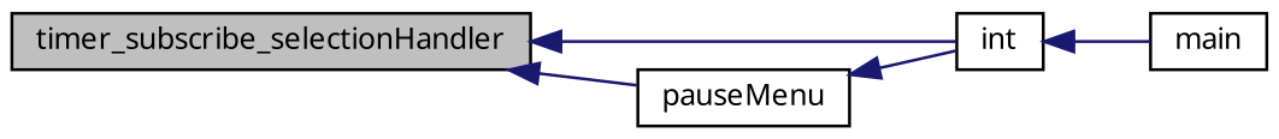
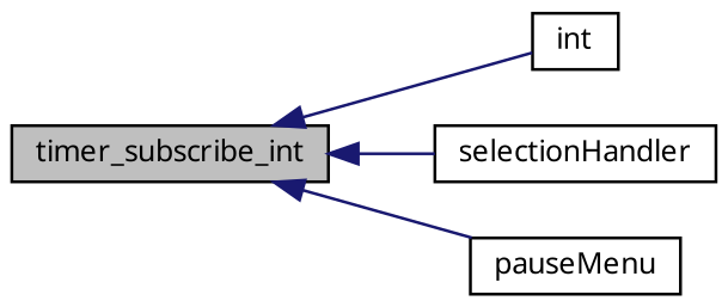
  digraph {
    fontname="Noto Sans"
    rankdir=LR
    node [color=black fillcolor=white fontname="Noto Sans" fontsize=10 shape=record style=filled]
    edge [color=midnightblue dir=back fontname="Noto Sans" fontsize=10 labelfontname=Helvetica labelfontsize=10 style=solid]
-   n1 [fillcolor=grey75 fontcolor=black height=0.2 label=timer_subscribe_selectionHandler width=0.4]
+   n1 [fillcolor=grey75 fontcolor=black height=0.2 label=timer_subscribe_int width=0.4]
    n2 [height=0.2 label=int width=0.4]
+   n3 [height=0.2 label=selectionHandler width=0.4]
    n4 [height=0.2 label=pauseMenu width=0.4]
-   n5 [height=0.2 label=main width=0.4]
    n1 -> n2
+   n1 -> n3
    n1 -> n4
-   n2 -> n5
-   n4 -> n2
  }
